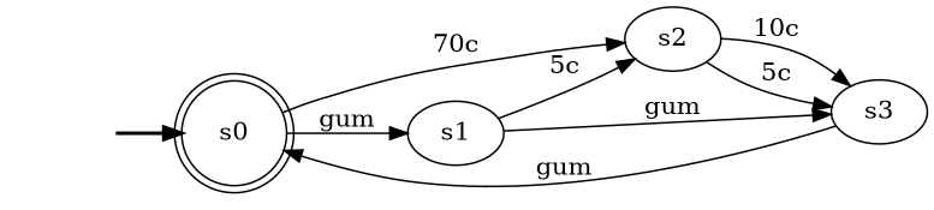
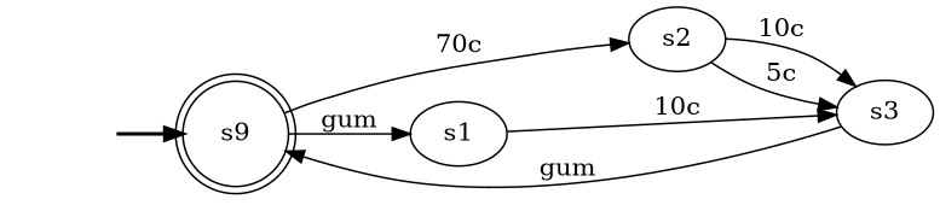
  digraph {
    fontname="DejaVu Serif"
    rankdir=LR
    node [fontname="DejaVu Serif"]
    edge [fontname="DejaVu Serif"]
    fake [style=invisible]
-   s0 [root=true shape=doublecircle]
+   s0 [root=true shape=doublecircle label=s9]
    s2
    s1
    s3
    fake -> s0 [style=bold]
    s0 -> s2 [label="70c"]
    s0 -> s1 [label=gum]
    s2 -> s3 [label="10c"]
    s2 -> s3 [label="5c"]
-   s1 -> s2 [label="5c"]
-   s1 -> s3 [label=gum]
+   s1 -> s3 [label="10c"]
    s3 -> s0 [label=gum]
  }
